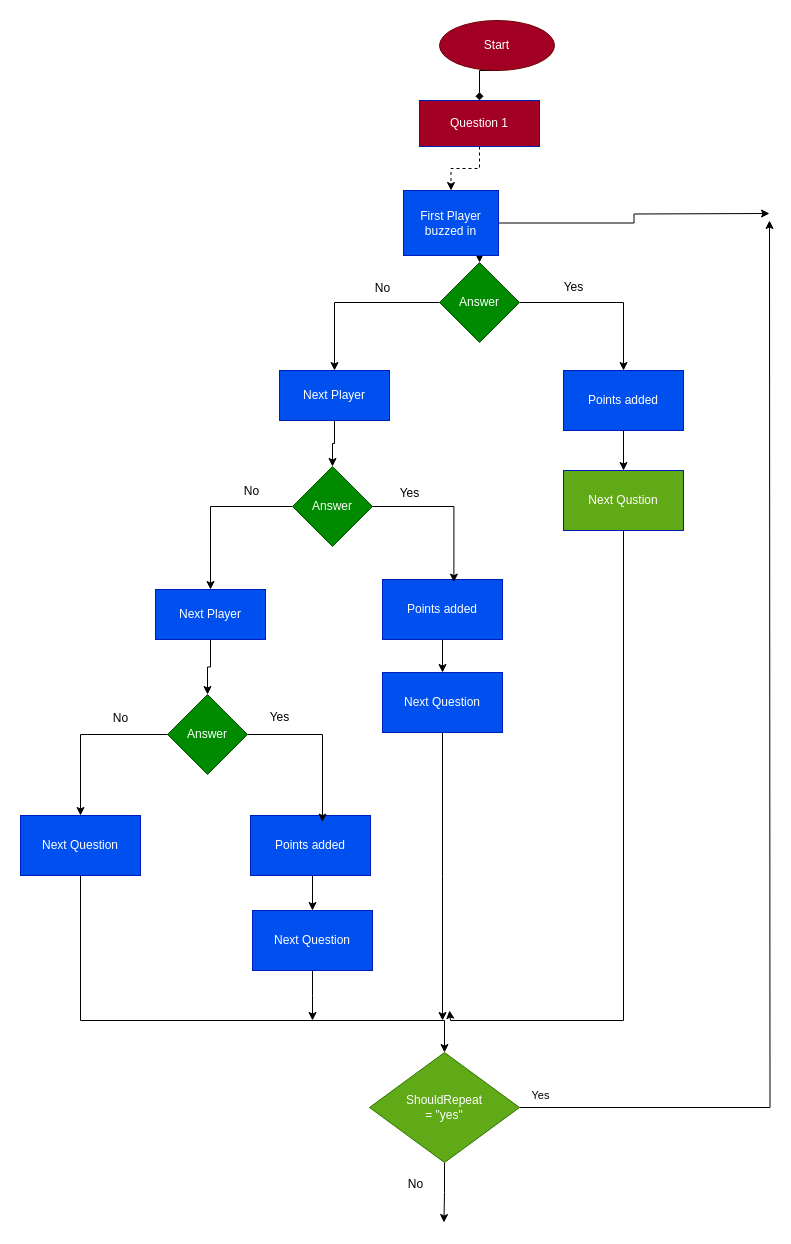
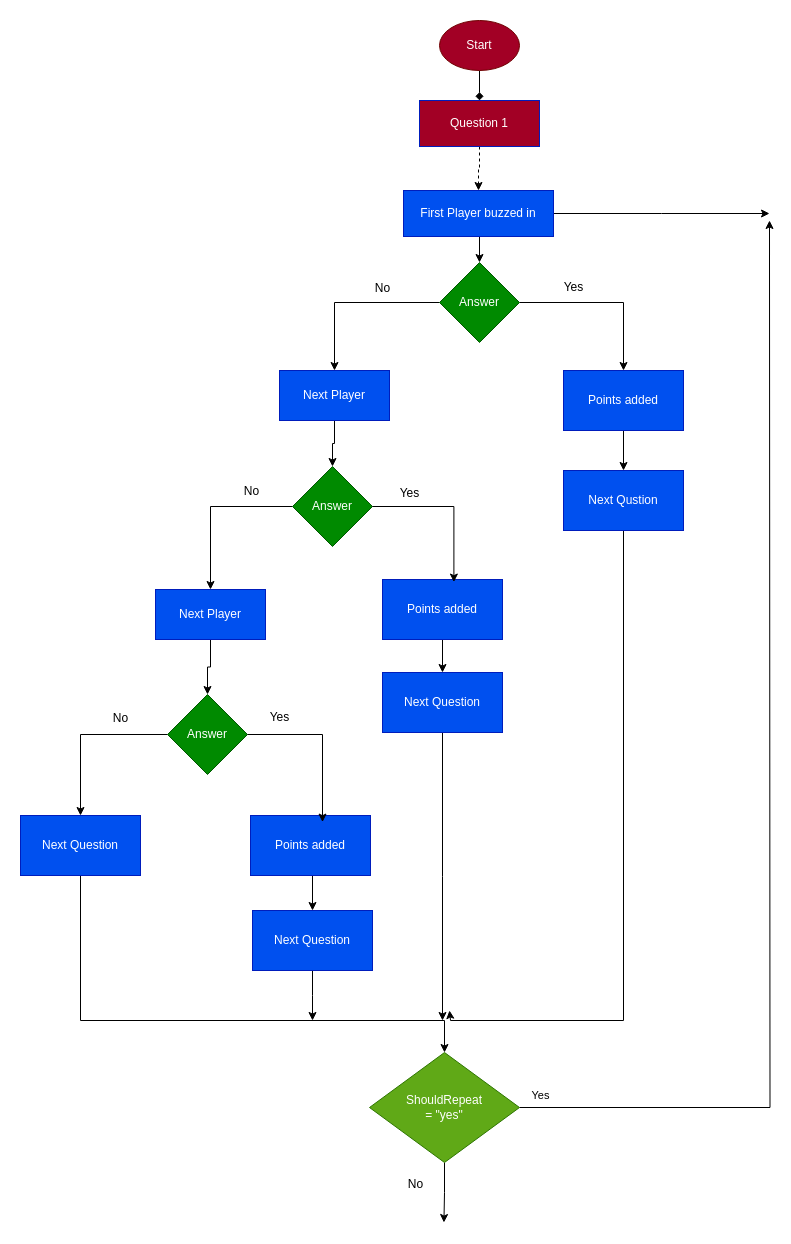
  <mxCell id="0" />
  <mxCell id="1" parent="0" />
  <mxCell id="2" style="edgeStyle=orthogonalEdgeStyle;rounded=0;orthogonalLoop=1;jettySize=auto;html=1;exitX=0.5;exitY=1;exitDx=0;exitDy=0;entryX=0.5;entryY=0;entryDx=0;entryDy=0;endArrow=diamond;" edge="1" parent="1" source="3" target="5"><mxGeometry relative="1" as="geometry" /></mxCell>
- <mxCell id="3" value="Start" style="ellipse;whiteSpace=wrap;html=1;fillColor=#a20025;fontColor=#ffffff;strokeColor=#6F0000;" vertex="1" parent="1"><mxGeometry x="439" y="20" width="115" height="50" as="geometry" /></mxCell>
+ <mxCell id="3" value="Start" style="ellipse;whiteSpace=wrap;html=1;fillColor=#a20025;fontColor=#ffffff;strokeColor=#6F0000;" vertex="1" parent="1"><mxGeometry x="439" y="20" width="80" height="50" as="geometry" /></mxCell>
  <mxCell id="4" style="edgeStyle=orthogonalEdgeStyle;rounded=0;orthogonalLoop=1;jettySize=auto;html=1;exitX=0.5;exitY=1;exitDx=0;exitDy=0;entryX=0.5;entryY=0;entryDx=0;entryDy=0;dashed=1;" edge="1" parent="1" source="5" target="11"><mxGeometry relative="1" as="geometry" /></mxCell>
  <mxCell id="5" value="Question 1" style="rounded=0;whiteSpace=wrap;html=1;fillColor=#a20025;fontColor=#ffffff;strokeColor=#001DBC;" vertex="1" parent="1"><mxGeometry x="419" y="100" width="120" height="46" as="geometry" /></mxCell>
  <mxCell id="6" style="edgeStyle=orthogonalEdgeStyle;rounded=0;orthogonalLoop=1;jettySize=auto;html=1;exitX=0;exitY=0.5;exitDx=0;exitDy=0;entryX=0.5;entryY=0;entryDx=0;entryDy=0;" edge="1" parent="1" source="8" target="13"><mxGeometry relative="1" as="geometry" /></mxCell>
  <mxCell id="7" style="edgeStyle=orthogonalEdgeStyle;rounded=0;orthogonalLoop=1;jettySize=auto;html=1;exitX=1;exitY=0.5;exitDx=0;exitDy=0;entryX=0.5;entryY=0;entryDx=0;entryDy=0;" edge="1" parent="1" source="8" target="21"><mxGeometry relative="1" as="geometry" /></mxCell>
  <mxCell id="8" value="Answer" style="rhombus;whiteSpace=wrap;html=1;fillColor=#008a00;fontColor=#ffffff;strokeColor=#005700;" vertex="1" parent="1"><mxGeometry x="439" y="262" width="80" height="80" as="geometry" /></mxCell>
  <mxCell id="9" style="edgeStyle=orthogonalEdgeStyle;rounded=0;orthogonalLoop=1;jettySize=auto;html=1;exitX=0.5;exitY=1;exitDx=0;exitDy=0;entryX=0.5;entryY=0;entryDx=0;entryDy=0;" edge="1" parent="1" source="11" target="8"><mxGeometry relative="1" as="geometry" /></mxCell>
  <mxCell id="10" style="edgeStyle=orthogonalEdgeStyle;rounded=0;orthogonalLoop=1;jettySize=auto;html=1;exitX=1;exitY=0.5;exitDx=0;exitDy=0;" edge="1" parent="1" source="11"><mxGeometry relative="1" as="geometry"><mxPoint x="769" y="213" as="targetPoint" /></mxGeometry></mxCell>
- <mxCell id="11" value="First Player buzzed in" style="rounded=0;whiteSpace=wrap;html=1;fillColor=#0050ef;fontColor=#ffffff;strokeColor=#001DBC;" vertex="1" parent="1"><mxGeometry x="403" y="190" width="95" height="65" as="geometry" /></mxCell>
+ <mxCell id="11" value="First Player buzzed in" style="rounded=0;whiteSpace=wrap;html=1;fillColor=#0050ef;fontColor=#ffffff;strokeColor=#001DBC;" vertex="1" parent="1"><mxGeometry x="403" y="190" width="150" height="46" as="geometry" /></mxCell>
  <mxCell id="12" style="edgeStyle=orthogonalEdgeStyle;rounded=0;orthogonalLoop=1;jettySize=auto;html=1;exitX=0.5;exitY=1;exitDx=0;exitDy=0;entryX=0.5;entryY=0;entryDx=0;entryDy=0;" edge="1" parent="1" source="13" target="17"><mxGeometry relative="1" as="geometry" /></mxCell>
  <mxCell id="13" value="Next Player" style="rounded=0;whiteSpace=wrap;html=1;fillColor=#0050ef;fontColor=#ffffff;strokeColor=#001DBC;" vertex="1" parent="1"><mxGeometry x="279" y="370" width="110" height="50" as="geometry" /></mxCell>
  <mxCell id="14" style="edgeStyle=orthogonalEdgeStyle;rounded=0;orthogonalLoop=1;jettySize=auto;html=1;exitX=0.5;exitY=1;exitDx=0;exitDy=0;entryX=0.5;entryY=0;entryDx=0;entryDy=0;" edge="1" parent="1" source="15" target="38"><mxGeometry relative="1" as="geometry" /></mxCell>
  <mxCell id="15" value="Points added" style="rounded=0;whiteSpace=wrap;html=1;fillColor=#0050ef;fontColor=#ffffff;strokeColor=#001DBC;" vertex="1" parent="1"><mxGeometry x="382" y="579" width="120" height="60" as="geometry" /></mxCell>
  <mxCell id="16" style="edgeStyle=orthogonalEdgeStyle;rounded=0;orthogonalLoop=1;jettySize=auto;html=1;exitX=0;exitY=0.5;exitDx=0;exitDy=0;entryX=0.5;entryY=0;entryDx=0;entryDy=0;" edge="1" parent="1" source="17" target="19"><mxGeometry relative="1" as="geometry" /></mxCell>
  <mxCell id="17" value="Answer" style="rhombus;whiteSpace=wrap;html=1;fillColor=#008a00;fontColor=#ffffff;strokeColor=#005700;" vertex="1" parent="1"><mxGeometry x="292" y="466" width="80" height="80" as="geometry" /></mxCell>
  <mxCell id="18" style="edgeStyle=orthogonalEdgeStyle;rounded=0;orthogonalLoop=1;jettySize=auto;html=1;exitX=0.5;exitY=1;exitDx=0;exitDy=0;entryX=0.5;entryY=0;entryDx=0;entryDy=0;" edge="1" parent="1" source="19" target="23"><mxGeometry relative="1" as="geometry" /></mxCell>
  <mxCell id="19" value="Next Player" style="rounded=0;whiteSpace=wrap;html=1;fillColor=#0050ef;fontColor=#ffffff;strokeColor=#001DBC;" vertex="1" parent="1"><mxGeometry x="155" y="589" width="110" height="50" as="geometry" /></mxCell>
  <mxCell id="20" style="edgeStyle=orthogonalEdgeStyle;rounded=0;orthogonalLoop=1;jettySize=auto;html=1;exitX=0.5;exitY=1;exitDx=0;exitDy=0;entryX=0.5;entryY=0;entryDx=0;entryDy=0;" edge="1" parent="1" source="21" target="29"><mxGeometry relative="1" as="geometry" /></mxCell>
  <mxCell id="21" value="Points added" style="rounded=0;whiteSpace=wrap;html=1;fillColor=#0050ef;fontColor=#ffffff;strokeColor=#001DBC;" vertex="1" parent="1"><mxGeometry x="563" y="370" width="120" height="60" as="geometry" /></mxCell>
  <mxCell id="22" style="edgeStyle=orthogonalEdgeStyle;rounded=0;orthogonalLoop=1;jettySize=auto;html=1;exitX=0;exitY=0.5;exitDx=0;exitDy=0;entryX=0.5;entryY=0;entryDx=0;entryDy=0;" edge="1" parent="1" source="23" target="27"><mxGeometry relative="1" as="geometry" /></mxCell>
  <mxCell id="23" value="Answer" style="rhombus;whiteSpace=wrap;html=1;fillColor=#008a00;fontColor=#ffffff;strokeColor=#005700;" vertex="1" parent="1"><mxGeometry x="167" y="694" width="80" height="80" as="geometry" /></mxCell>
  <mxCell id="24" style="edgeStyle=orthogonalEdgeStyle;rounded=0;orthogonalLoop=1;jettySize=auto;html=1;exitX=0.5;exitY=1;exitDx=0;exitDy=0;entryX=0.5;entryY=0;entryDx=0;entryDy=0;" edge="1" parent="1" source="25" target="46"><mxGeometry relative="1" as="geometry" /></mxCell>
  <mxCell id="25" value="Points added" style="rounded=0;whiteSpace=wrap;html=1;fillColor=#0050ef;fontColor=#ffffff;strokeColor=#001DBC;" vertex="1" parent="1"><mxGeometry x="250" y="815" width="120" height="60" as="geometry" /></mxCell>
  <mxCell id="26" style="edgeStyle=orthogonalEdgeStyle;rounded=0;orthogonalLoop=1;jettySize=auto;html=1;exitX=0.5;exitY=1;exitDx=0;exitDy=0;entryX=0.5;entryY=0;entryDx=0;entryDy=0;" edge="1" parent="1" source="27" target="43"><mxGeometry relative="1" as="geometry"><Array as="points"><mxPoint x="80" y="1020" /><mxPoint x="444" y="1020" /></Array></mxGeometry></mxCell>
  <mxCell id="27" value="Next Question" style="rounded=0;whiteSpace=wrap;html=1;fillColor=#0050ef;fontColor=#ffffff;strokeColor=#001DBC;" vertex="1" parent="1"><mxGeometry x="20" y="815" width="120" height="60" as="geometry" /></mxCell>
  <mxCell id="28" style="edgeStyle=orthogonalEdgeStyle;rounded=0;orthogonalLoop=1;jettySize=auto;html=1;exitX=0.5;exitY=1;exitDx=0;exitDy=0;" edge="1" parent="1" source="29"><mxGeometry relative="1" as="geometry"><mxPoint x="449" y="1010" as="targetPoint" /><Array as="points"><mxPoint x="623" y="1020" /><mxPoint x="450" y="1020" /><mxPoint x="450" y="1010" /></Array></mxGeometry></mxCell>
- <mxCell id="29" value="Next Qustion" style="rounded=0;whiteSpace=wrap;html=1;fillColor=#60a917;fontColor=#ffffff;strokeColor=#001DBC;" vertex="1" parent="1"><mxGeometry x="563" y="470" width="120" height="60" as="geometry" /></mxCell>
+ <mxCell id="29" value="Next Qustion" style="rounded=0;whiteSpace=wrap;html=1;fillColor=#0050ef;fontColor=#ffffff;strokeColor=#001DBC;" vertex="1" parent="1"><mxGeometry x="563" y="470" width="120" height="60" as="geometry" /></mxCell>
  <mxCell id="30" value="No" style="text;html=1;align=center;verticalAlign=middle;resizable=0;points=[];autosize=1;strokeColor=none;fillColor=none;" vertex="1" parent="1"><mxGeometry x="362" y="273" width="40" height="30" as="geometry" /></mxCell>
  <mxCell id="31" value="Yes" style="text;html=1;align=center;verticalAlign=middle;resizable=0;points=[];autosize=1;strokeColor=none;fillColor=none;" vertex="1" parent="1"><mxGeometry x="553" y="272" width="40" height="30" as="geometry" /></mxCell>
  <mxCell id="32" style="edgeStyle=orthogonalEdgeStyle;rounded=0;orthogonalLoop=1;jettySize=auto;html=1;exitX=1;exitY=0.5;exitDx=0;exitDy=0;entryX=0.595;entryY=0.043;entryDx=0;entryDy=0;entryPerimeter=0;" edge="1" parent="1" source="17" target="15"><mxGeometry relative="1" as="geometry" /></mxCell>
  <mxCell id="33" value="No" style="text;html=1;align=center;verticalAlign=middle;resizable=0;points=[];autosize=1;strokeColor=none;fillColor=none;" vertex="1" parent="1"><mxGeometry x="231" y="476" width="40" height="30" as="geometry" /></mxCell>
  <mxCell id="34" value="Yes" style="text;html=1;align=center;verticalAlign=middle;resizable=0;points=[];autosize=1;strokeColor=none;fillColor=none;" vertex="1" parent="1"><mxGeometry x="389" y="478" width="40" height="30" as="geometry" /></mxCell>
  <mxCell id="35" style="edgeStyle=orthogonalEdgeStyle;rounded=0;orthogonalLoop=1;jettySize=auto;html=1;exitX=1;exitY=0.5;exitDx=0;exitDy=0;entryX=0.6;entryY=0.11;entryDx=0;entryDy=0;entryPerimeter=0;" edge="1" parent="1" source="23" target="25"><mxGeometry relative="1" as="geometry" /></mxCell>
  <mxCell id="36" value="Yes" style="text;html=1;align=center;verticalAlign=middle;resizable=0;points=[];autosize=1;strokeColor=none;fillColor=none;" vertex="1" parent="1"><mxGeometry x="259" y="702" width="40" height="30" as="geometry" /></mxCell>
  <mxCell id="37" style="edgeStyle=orthogonalEdgeStyle;rounded=0;orthogonalLoop=1;jettySize=auto;html=1;exitX=0.5;exitY=1;exitDx=0;exitDy=0;" edge="1" parent="1" source="38"><mxGeometry relative="1" as="geometry"><mxPoint x="442" y="1020" as="targetPoint" /></mxGeometry></mxCell>
  <mxCell id="38" value="Next Question" style="rounded=0;whiteSpace=wrap;html=1;fillColor=#0050ef;fontColor=#ffffff;strokeColor=#001DBC;" vertex="1" parent="1"><mxGeometry x="382" y="672" width="120" height="60" as="geometry" /></mxCell>
  <mxCell id="39" value="No" style="text;html=1;align=center;verticalAlign=middle;resizable=0;points=[];autosize=1;strokeColor=none;fillColor=none;" vertex="1" parent="1"><mxGeometry x="100" y="703" width="40" height="30" as="geometry" /></mxCell>
  <mxCell id="40" style="edgeStyle=orthogonalEdgeStyle;rounded=0;orthogonalLoop=1;jettySize=auto;html=1;exitX=0.5;exitY=1;exitDx=0;exitDy=0;" edge="1" parent="1" source="43"><mxGeometry relative="1" as="geometry"><mxPoint x="443.429" y="1222" as="targetPoint" /></mxGeometry></mxCell>
  <mxCell id="41" style="edgeStyle=orthogonalEdgeStyle;rounded=0;orthogonalLoop=1;jettySize=auto;html=1;exitX=1;exitY=0.5;exitDx=0;exitDy=0;" edge="1" parent="1" source="43"><mxGeometry relative="1" as="geometry"><mxPoint x="769" y="220" as="targetPoint" /></mxGeometry></mxCell>
  <mxCell id="42" value="Yes" style="edgeLabel;html=1;align=center;verticalAlign=middle;resizable=0;points=[];" vertex="1" connectable="0" parent="41"><mxGeometry x="-0.965" y="13" relative="1" as="geometry"><mxPoint as="offset" /></mxGeometry></mxCell>
  <mxCell id="43" value="ShouldRepeat&lt;div&gt;= &quot;yes&lt;span style=&quot;background-color: initial;&quot;&gt;&quot;&lt;/span&gt;&lt;/div&gt;" style="rhombus;whiteSpace=wrap;html=1;fillColor=#60a917;fontColor=#ffffff;strokeColor=#2D7600;" vertex="1" parent="1"><mxGeometry x="369" y="1052" width="150" height="110" as="geometry" /></mxCell>
  <mxCell id="44" value="No" style="text;html=1;align=center;verticalAlign=middle;resizable=0;points=[];autosize=1;strokeColor=none;fillColor=none;" vertex="1" parent="1"><mxGeometry x="395" y="1169" width="40" height="30" as="geometry" /></mxCell>
  <mxCell id="45" style="edgeStyle=orthogonalEdgeStyle;rounded=0;orthogonalLoop=1;jettySize=auto;html=1;exitX=0.5;exitY=1;exitDx=0;exitDy=0;" edge="1" parent="1" source="46"><mxGeometry relative="1" as="geometry"><mxPoint x="312" y="1020" as="targetPoint" /></mxGeometry></mxCell>
  <mxCell id="46" value="Next Question" style="rounded=0;whiteSpace=wrap;html=1;fillColor=#0050ef;fontColor=#ffffff;strokeColor=#001DBC;" vertex="1" parent="1"><mxGeometry x="252" y="910" width="120" height="60" as="geometry" /></mxCell>
